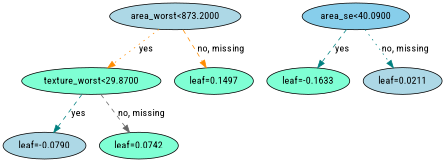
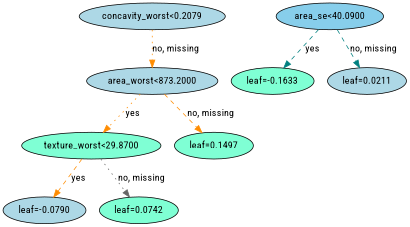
  digraph {
    fontname="Roboto Condensed"
    rankdir=UD
    node [fillcolor=lightblue fontname="Roboto Condensed" style=filled]
    edge [color=darkorange fontname="Roboto Condensed" style=dashed]
+   n1 [label="concavity_worst<0.2079"]
    n2 [label="area_worst<873.2000"]
    n3 [fillcolor=skyblue label="area_se<40.0900"]
    n4 [fillcolor=aquamarine label="leaf=-0.1633"]
    n5 [label="leaf=0.0211"]
    n6 [fillcolor=aquamarine label="texture_worst<29.8700"]
    n7 [fillcolor=aquamarine label="leaf=0.1497"]
    n8 [label="leaf=-0.0790"]
    n9 [fillcolor=aquamarine label="leaf=0.0742"]
+   n1 -> n2 [label="no, missing" style=dotted]
    n2 -> n6 [label=yes style=dotted]
    n2 -> n7 [label="no, missing"]
    n3 -> n4 [color=teal label=yes]
-   n3 -> n5 [color=teal label="no, missing" style=dotted]
-   n6 -> n8 [color=teal label=yes]
-   n6 -> n9 [color=gray40 label="no, missing"]
+   n3 -> n5 [color=teal label="no, missing"]
+   n6 -> n8 [label=yes]
+   n6 -> n9 [color=gray40 label="no, missing" style=dotted]
  }
